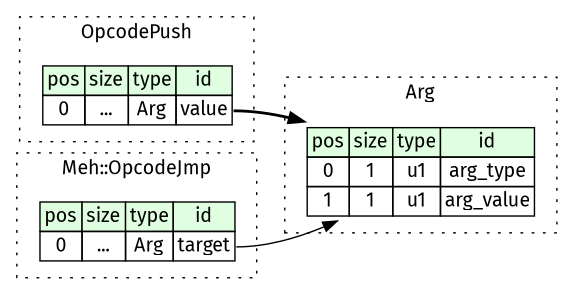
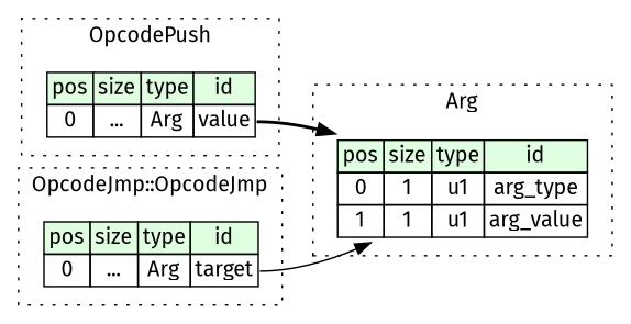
  digraph {
    rankdir=LR
    fontname="Fira Sans"
    node [shape=plaintext fontname="Fira Sans"]
    edge [fontname="Fira Sans"]
    n1 [label=<<TABLE BORDER="0" CELLBORDER="1" CELLSPACING="0"> 			<TR><TD BGCOLOR="#E0FFE0">pos</TD><TD BGCOLOR="#E0FFE0">size</TD><TD BGCOLOR="#E0FFE0">type</TD><TD BGCOLOR="#E0FFE0">id</TD></TR> 			<TR><TD PORT="value_pos">0</TD><TD PORT="value_size">...</TD><TD>Arg</TD><TD PORT="value_type">value</TD></TR> 		</TABLE>>]
    n2 [label=<<TABLE BORDER="0" CELLBORDER="1" CELLSPACING="0"> 			<TR><TD BGCOLOR="#E0FFE0">pos</TD><TD BGCOLOR="#E0FFE0">size</TD><TD BGCOLOR="#E0FFE0">type</TD><TD BGCOLOR="#E0FFE0">id</TD></TR> 			<TR><TD PORT="target_pos">0</TD><TD PORT="target_size">...</TD><TD>Arg</TD><TD PORT="target_type">target</TD></TR> 		</TABLE>>]
    n3 [label=<<TABLE BORDER="0" CELLBORDER="1" CELLSPACING="0"> 			<TR><TD BGCOLOR="#E0FFE0">pos</TD><TD BGCOLOR="#E0FFE0">size</TD><TD BGCOLOR="#E0FFE0">type</TD><TD BGCOLOR="#E0FFE0">id</TD></TR> 			<TR><TD PORT="arg_type_pos">0</TD><TD PORT="arg_type_size">1</TD><TD>u1</TD><TD PORT="arg_type_type">arg_type</TD></TR> 			<TR><TD PORT="arg_value_pos">1</TD><TD PORT="arg_value_size">1</TD><TD>u1</TD><TD PORT="arg_value_type">arg_value</TD></TR> 		</TABLE>>]
    subgraph cluster_1 {
      label=OpcodePush
      style=dotted
      n1
    }
    subgraph cluster_2 {
-     label="Meh::OpcodeJmp"
+     label="OpcodeJmp::OpcodeJmp"
      style=dotted
      n2
    }
    subgraph cluster_3 {
      label=Arg
      style=dotted
      n3
    }
    n1 -> n3 [style=bold tailport=value_type]
    n2 -> n3 [style=solid tailport=target_type]
  }
